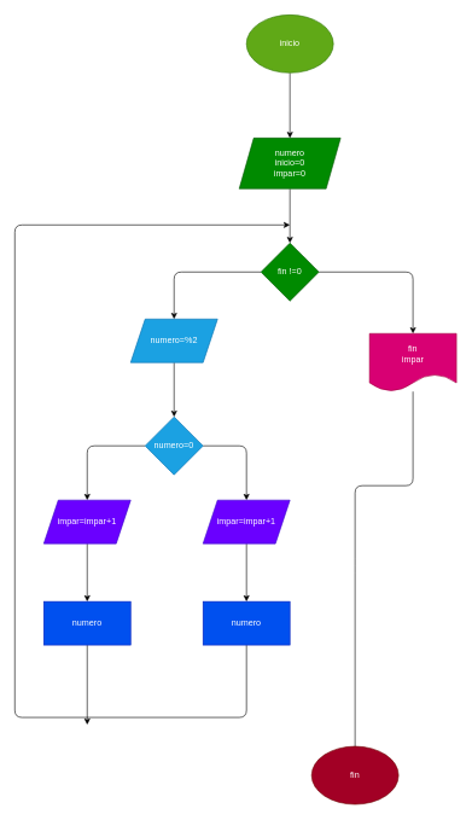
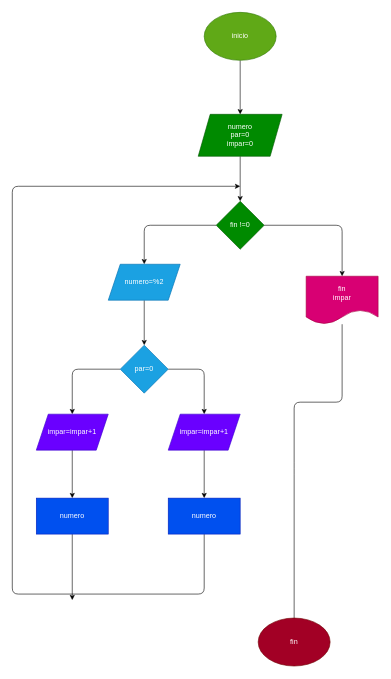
  <mxCell id="0" />
  <mxCell id="1" parent="0" />
  <mxCell id="2" value="" style="edgeStyle=none;html=1;" parent="1" source="3" target="5" edge="1"><mxGeometry relative="1" as="geometry" /></mxCell>
  <mxCell id="3" value="inicio" style="ellipse;whiteSpace=wrap;html=1;fillColor=#60a917;fontColor=#ffffff;strokeColor=#2D7600;" parent="1" vertex="1"><mxGeometry x="340" y="20" width="120" height="80" as="geometry" /></mxCell>
  <mxCell id="4" value="" style="edgeStyle=none;html=1;" parent="1" source="5" target="8" edge="1"><mxGeometry relative="1" as="geometry" /></mxCell>
- <mxCell id="5" value="numero&lt;br&gt;inicio=0&lt;br&gt;impar=0" style="shape=parallelogram;perimeter=parallelogramPerimeter;whiteSpace=wrap;html=1;fixedSize=1;fillColor=#008a00;fontColor=#ffffff;strokeColor=#005700;" parent="1" vertex="1"><mxGeometry x="330" y="190" width="140" height="70" as="geometry" /></mxCell>
+ <mxCell id="5" value="numero&lt;br&gt;par=0&lt;br&gt;impar=0" style="shape=parallelogram;perimeter=parallelogramPerimeter;whiteSpace=wrap;html=1;fixedSize=1;fillColor=#008a00;fontColor=#ffffff;strokeColor=#005700;" parent="1" vertex="1"><mxGeometry x="330" y="190" width="140" height="70" as="geometry" /></mxCell>
  <mxCell id="6" value="" style="edgeStyle=none;html=1;" parent="1" source="8" target="10" edge="1"><mxGeometry relative="1" as="geometry"><Array as="points"><mxPoint x="570" y="375" /></Array></mxGeometry></mxCell>
  <mxCell id="7" value="" style="edgeStyle=none;html=1;" parent="1" source="8" target="12" edge="1"><mxGeometry relative="1" as="geometry"><Array as="points"><mxPoint x="240" y="375" /></Array></mxGeometry></mxCell>
  <mxCell id="8" value="fin !=0" style="rhombus;whiteSpace=wrap;html=1;fillColor=#008a00;fontColor=#ffffff;strokeColor=#005700;" parent="1" vertex="1"><mxGeometry x="360" y="335" width="80" height="80" as="geometry" /></mxCell>
  <mxCell id="9" style="edgeStyle=none;html=1;" parent="1" source="10" edge="1"><mxGeometry relative="1" as="geometry"><mxPoint x="490" y="1040" as="targetPoint" /><Array as="points"><mxPoint x="570" y="670" /><mxPoint x="490" y="670" /><mxPoint x="490" y="780" /></Array></mxGeometry></mxCell>
  <mxCell id="10" value="fin&lt;br&gt;impar" style="shape=document;whiteSpace=wrap;html=1;boundedLbl=1;fillColor=#d80073;fontColor=#ffffff;strokeColor=#A50040;" parent="1" vertex="1"><mxGeometry x="510" y="460" width="120" height="80" as="geometry" /></mxCell>
  <mxCell id="11" value="" style="edgeStyle=none;html=1;" parent="1" source="12" target="15" edge="1"><mxGeometry relative="1" as="geometry" /></mxCell>
  <mxCell id="12" value="numero=%2" style="shape=parallelogram;perimeter=parallelogramPerimeter;whiteSpace=wrap;html=1;fixedSize=1;fillColor=#1ba1e2;fontColor=#ffffff;strokeColor=#006EAF;" parent="1" vertex="1"><mxGeometry x="180" y="440" width="120" height="60" as="geometry" /></mxCell>
  <mxCell id="13" value="" style="edgeStyle=none;html=1;entryX=0.5;entryY=0;entryDx=0;entryDy=0;entryPerimeter=0;" parent="1" source="15" target="17" edge="1"><mxGeometry relative="1" as="geometry"><mxPoint x="330" y="680" as="targetPoint" /><Array as="points"><mxPoint x="340" y="615" /></Array></mxGeometry></mxCell>
  <mxCell id="14" value="" style="edgeStyle=none;html=1;" parent="1" source="15" target="19" edge="1"><mxGeometry relative="1" as="geometry"><Array as="points"><mxPoint x="120" y="615" /></Array></mxGeometry></mxCell>
- <mxCell id="15" value="numero=0" style="rhombus;whiteSpace=wrap;html=1;fillColor=#1ba1e2;fontColor=#ffffff;strokeColor=#006EAF;" parent="1" vertex="1"><mxGeometry x="200" y="575" width="80" height="80" as="geometry" /></mxCell>
+ <mxCell id="15" value="par=0" style="rhombus;whiteSpace=wrap;html=1;fillColor=#1ba1e2;fontColor=#ffffff;strokeColor=#006EAF;" parent="1" vertex="1"><mxGeometry x="200" y="575" width="80" height="80" as="geometry" /></mxCell>
  <mxCell id="16" value="" style="edgeStyle=none;html=1;" parent="1" source="17" target="21" edge="1"><mxGeometry relative="1" as="geometry" /></mxCell>
  <mxCell id="17" value="impar=impar+1" style="shape=parallelogram;perimeter=parallelogramPerimeter;whiteSpace=wrap;html=1;fixedSize=1;fillColor=#6a00ff;fontColor=#ffffff;strokeColor=#3700CC;" parent="1" vertex="1"><mxGeometry x="280" y="690" width="120" height="60" as="geometry" /></mxCell>
  <mxCell id="18" value="" style="edgeStyle=none;html=1;" parent="1" source="19" target="25" edge="1"><mxGeometry relative="1" as="geometry" /></mxCell>
  <mxCell id="19" value="impar=impar+1" style="shape=parallelogram;perimeter=parallelogramPerimeter;whiteSpace=wrap;html=1;fixedSize=1;fillColor=#6a00ff;fontColor=#ffffff;strokeColor=#3700CC;" parent="1" vertex="1"><mxGeometry x="60" y="690" width="120" height="60" as="geometry" /></mxCell>
  <mxCell id="20" style="edgeStyle=none;html=1;" parent="1" source="21" edge="1"><mxGeometry relative="1" as="geometry"><mxPoint x="400" y="310" as="targetPoint" /><Array as="points"><mxPoint x="340" y="990" /><mxPoint x="20" y="990" /><mxPoint x="20" y="310" /></Array></mxGeometry></mxCell>
  <mxCell id="21" value="numero" style="whiteSpace=wrap;html=1;fillColor=#0050ef;fontColor=#ffffff;strokeColor=#001DBC;" parent="1" vertex="1"><mxGeometry x="280" y="830" width="120" height="60" as="geometry" /></mxCell>
  <mxCell id="22" style="edgeStyle=none;html=1;strokeColor=none;" parent="1" source="25" edge="1"><mxGeometry relative="1" as="geometry"><mxPoint x="120" y="990" as="targetPoint" /></mxGeometry></mxCell>
  <mxCell id="23" style="edgeStyle=none;html=1;strokeColor=none;" parent="1" source="25" edge="1"><mxGeometry relative="1" as="geometry"><mxPoint x="120" y="990" as="targetPoint" /></mxGeometry></mxCell>
  <mxCell id="24" style="edgeStyle=none;html=1;" parent="1" source="25" edge="1"><mxGeometry relative="1" as="geometry"><mxPoint x="120" y="1000" as="targetPoint" /></mxGeometry></mxCell>
  <mxCell id="25" value="numero" style="whiteSpace=wrap;html=1;fillColor=#0050ef;fontColor=#ffffff;strokeColor=#001DBC;" parent="1" vertex="1"><mxGeometry x="60" y="830" width="120" height="60" as="geometry" /></mxCell>
  <mxCell id="26" value="fin" style="ellipse;whiteSpace=wrap;html=1;fillColor=#a20025;fontColor=#ffffff;strokeColor=#6F0000;" parent="1" vertex="1"><mxGeometry x="430" y="1030" width="120" height="80" as="geometry" /></mxCell>
